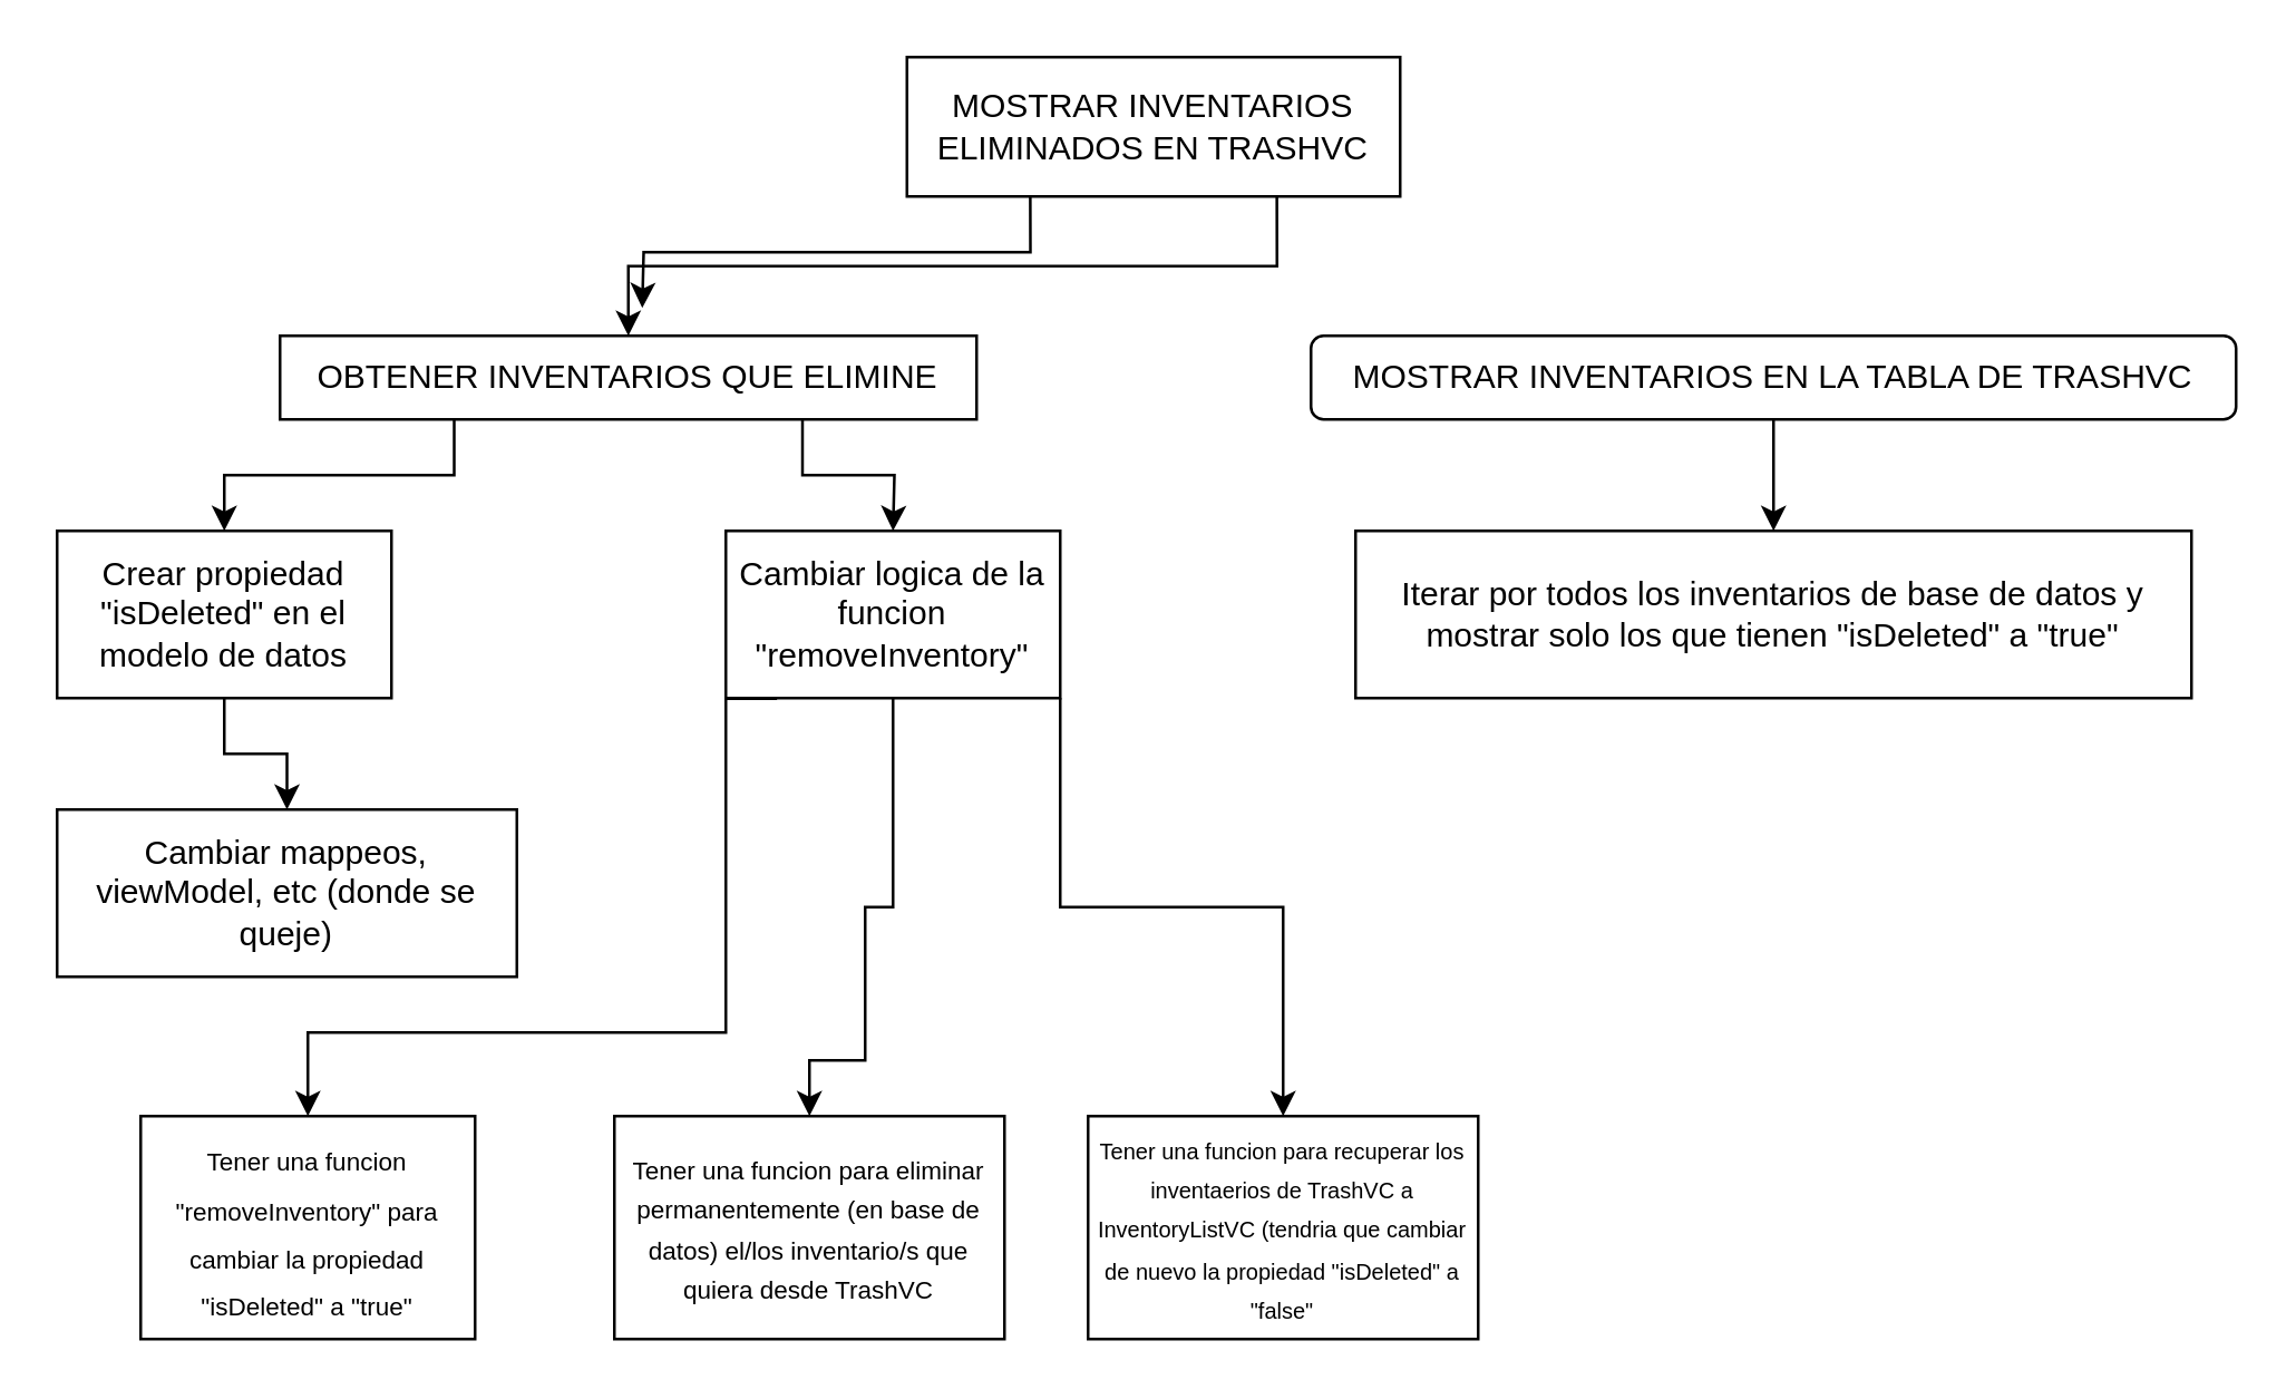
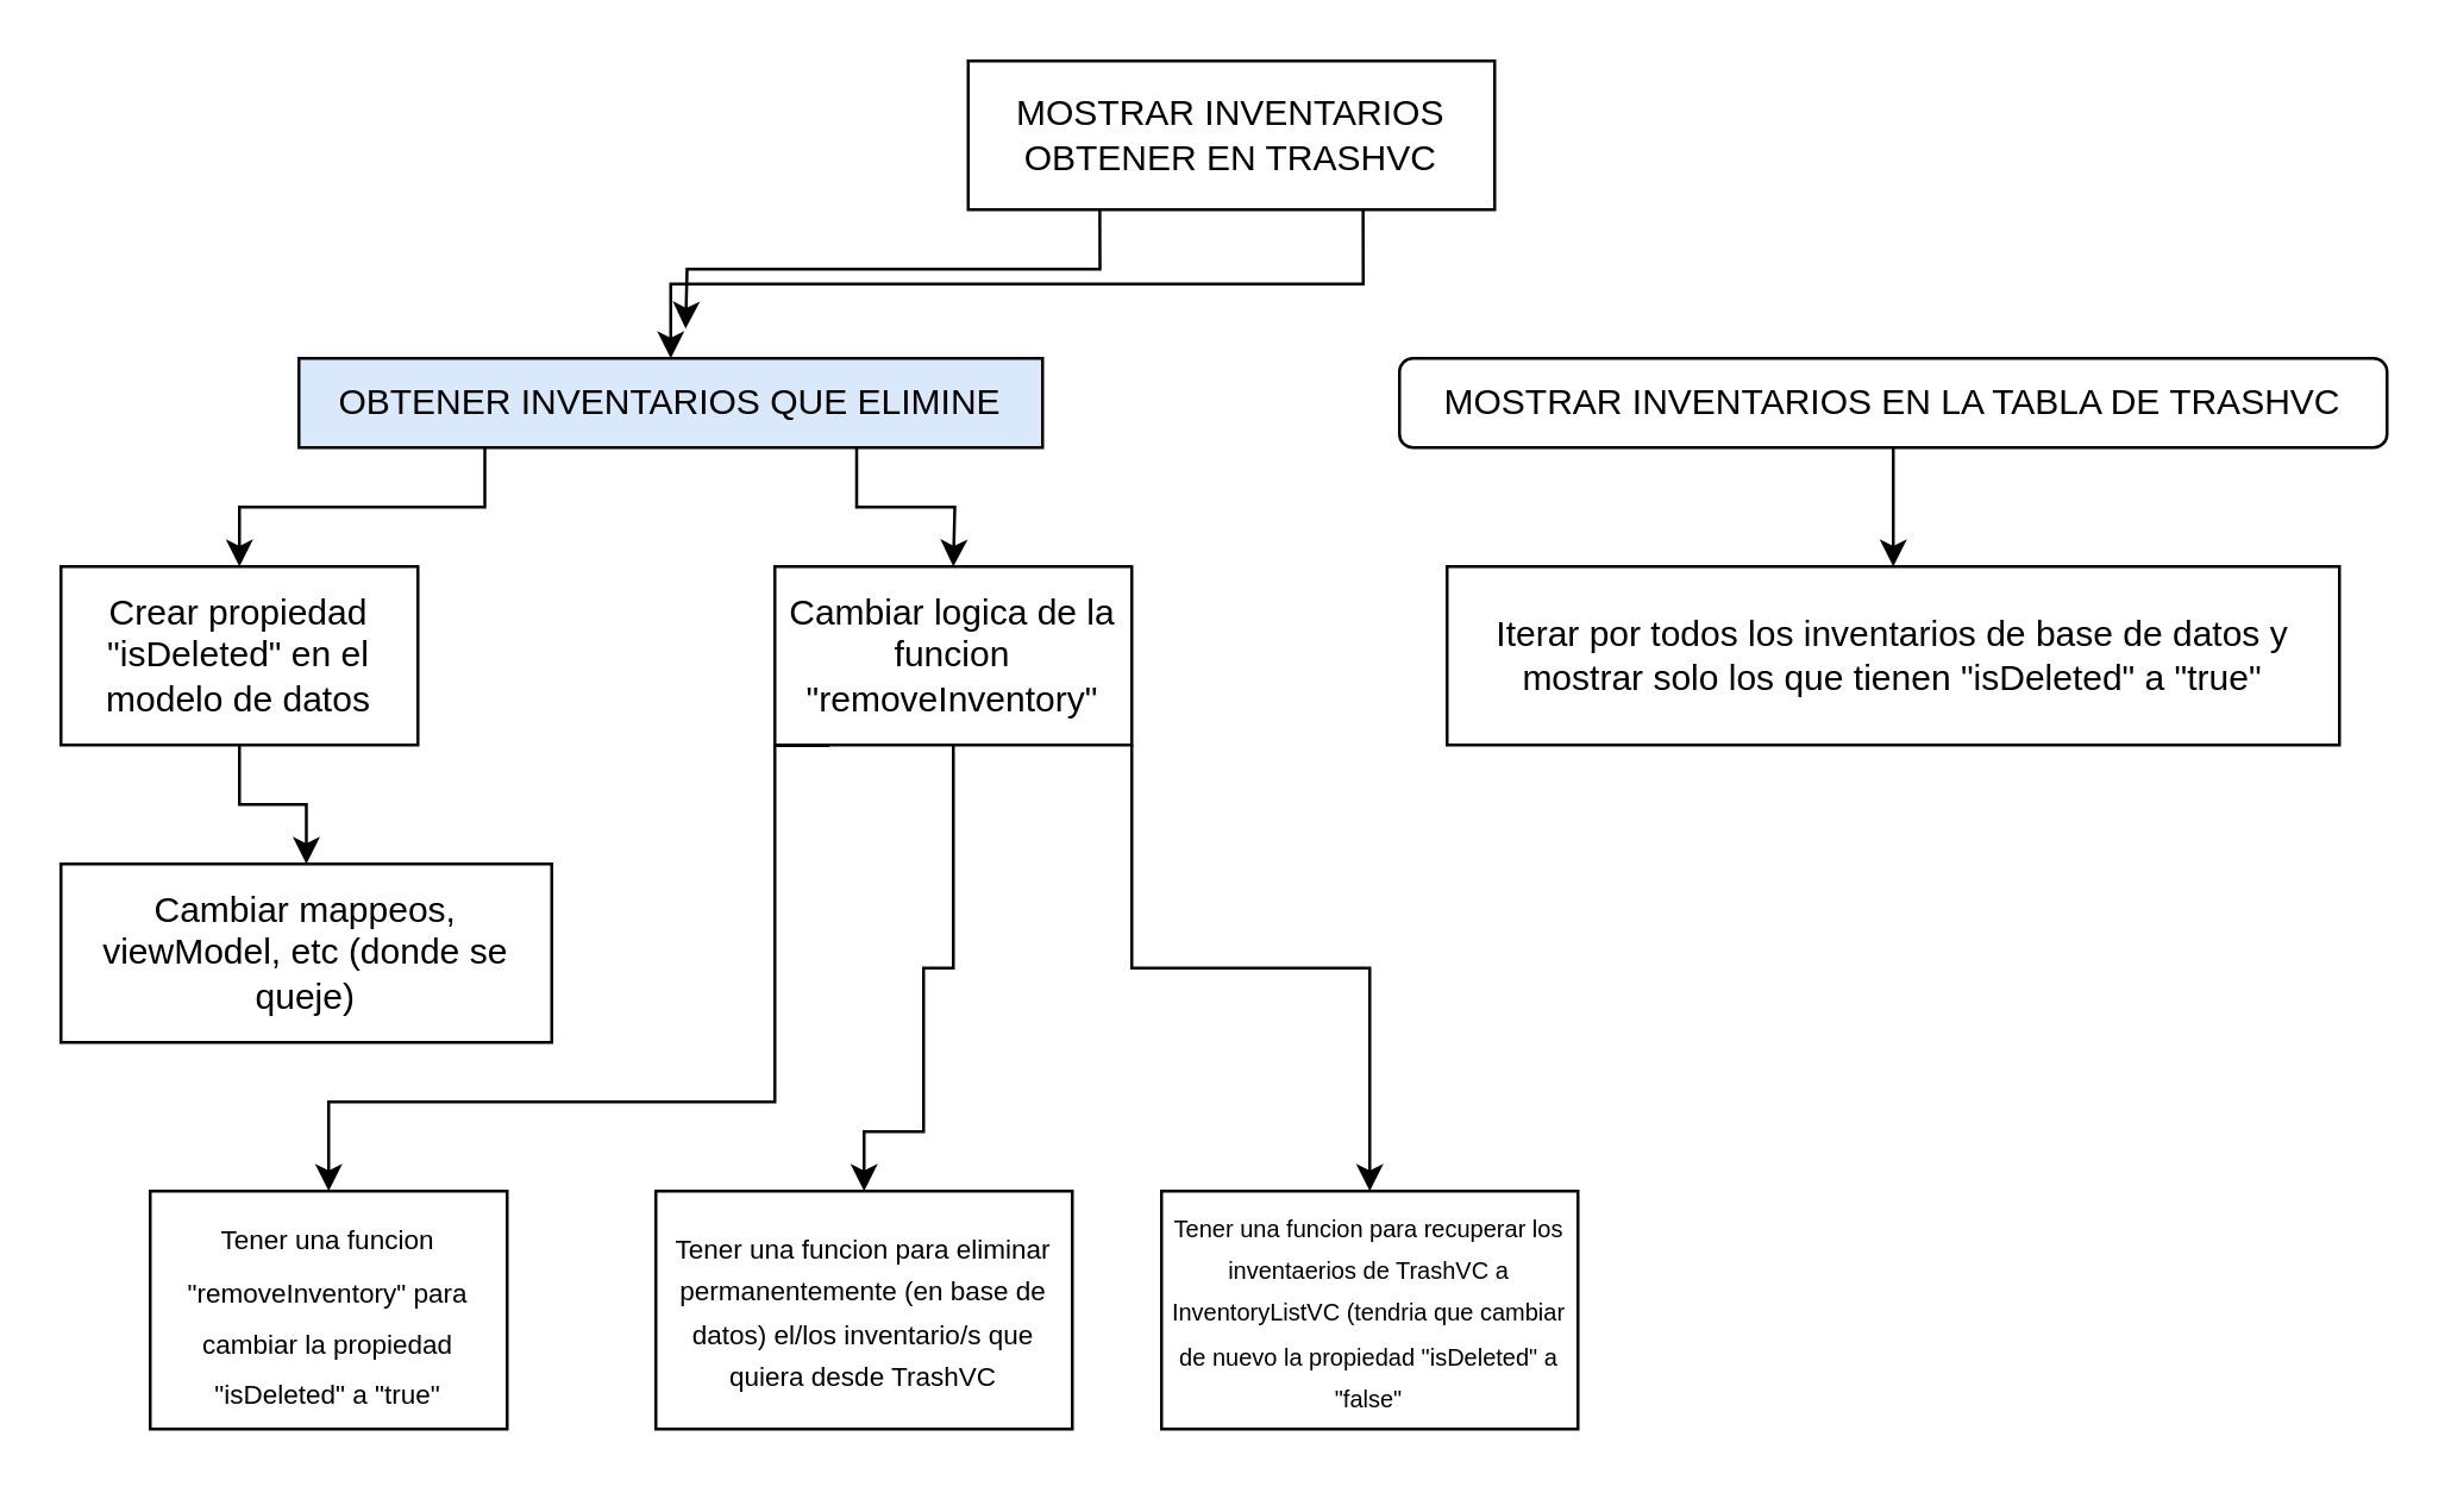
  <mxCell id="0" />
  <mxCell id="1" parent="0" />
  <mxCell id="2" style="edgeStyle=orthogonalEdgeStyle;rounded=0;orthogonalLoop=1;jettySize=auto;html=1;exitX=0.25;exitY=1;exitDx=0;exitDy=0;" edge="1" parent="1" source="4"><mxGeometry relative="1" as="geometry"><mxPoint x="230" y="110" as="targetPoint" /></mxGeometry></mxCell>
  <mxCell id="3" style="edgeStyle=orthogonalEdgeStyle;rounded=0;orthogonalLoop=1;jettySize=auto;html=1;exitX=0.75;exitY=1;exitDx=0;exitDy=0;" edge="1" parent="1" source="4" target="7"><mxGeometry relative="1" as="geometry"><mxPoint x="580" y="110" as="targetPoint" /></mxGeometry></mxCell>
- <mxCell id="4" value="MOSTRAR INVENTARIOS ELIMINADOS EN TRASHVC" style="rounded=0;whiteSpace=wrap;html=1;" vertex="1" parent="1"><mxGeometry x="325" y="20" width="177" height="50" as="geometry" /></mxCell>
+ <mxCell id="4" value="MOSTRAR INVENTARIOS OBTENER EN TRASHVC" style="rounded=0;whiteSpace=wrap;html=1;" vertex="1" parent="1"><mxGeometry x="325" y="20" width="177" height="50" as="geometry" /></mxCell>
  <mxCell id="5" style="edgeStyle=orthogonalEdgeStyle;rounded=0;orthogonalLoop=1;jettySize=auto;html=1;exitX=0.25;exitY=1;exitDx=0;exitDy=0;" edge="1" parent="1" source="7" target="9"><mxGeometry relative="1" as="geometry"><mxPoint x="80" y="190" as="targetPoint" /></mxGeometry></mxCell>
  <mxCell id="6" style="edgeStyle=orthogonalEdgeStyle;rounded=0;orthogonalLoop=1;jettySize=auto;html=1;exitX=0.75;exitY=1;exitDx=0;exitDy=0;" edge="1" parent="1" source="7"><mxGeometry relative="1" as="geometry"><mxPoint x="320" y="190" as="targetPoint" /></mxGeometry></mxCell>
- <mxCell id="7" value="OBTENER INVENTARIOS QUE ELIMINE" style="rounded=0;whiteSpace=wrap;html=1;" vertex="1" parent="1"><mxGeometry x="100" y="120" width="250" height="30" as="geometry" /></mxCell>
+ <mxCell id="7" value="OBTENER INVENTARIOS QUE ELIMINE" style="rounded=0;whiteSpace=wrap;html=1;fillColor=#dae8fc;" vertex="1" parent="1"><mxGeometry x="100" y="120" width="250" height="30" as="geometry" /></mxCell>
  <mxCell id="8" value="" style="edgeStyle=orthogonalEdgeStyle;rounded=0;orthogonalLoop=1;jettySize=auto;html=1;" edge="1" parent="1" source="9" target="10"><mxGeometry relative="1" as="geometry" /></mxCell>
  <mxCell id="9" value="Crear propiedad &quot;isDeleted&quot; en el modelo de datos" style="rounded=0;whiteSpace=wrap;html=1;" vertex="1" parent="1"><mxGeometry x="20" y="190" width="120" height="60" as="geometry" /></mxCell>
  <mxCell id="10" value="Cambiar mappeos, viewModel, etc (donde se queje)" style="rounded=0;whiteSpace=wrap;html=1;" vertex="1" parent="1"><mxGeometry x="20" y="290" width="165" height="60" as="geometry" /></mxCell>
  <mxCell id="11" style="edgeStyle=orthogonalEdgeStyle;rounded=0;orthogonalLoop=1;jettySize=auto;html=1;exitX=0.153;exitY=1.004;exitDx=0;exitDy=0;exitPerimeter=0;" edge="1" parent="1" source="14" target="15"><mxGeometry relative="1" as="geometry"><mxPoint x="240" y="340" as="targetPoint" /><mxPoint x="280" y="290" as="sourcePoint" /><Array as="points"><mxPoint x="260" y="250" /><mxPoint x="260" y="370" /><mxPoint x="110" y="370" /></Array></mxGeometry></mxCell>
  <mxCell id="12" style="edgeStyle=orthogonalEdgeStyle;rounded=0;orthogonalLoop=1;jettySize=auto;html=1;exitX=0.5;exitY=1;exitDx=0;exitDy=0;entryX=0.5;entryY=0;entryDx=0;entryDy=0;" edge="1" parent="1" source="14" target="16"><mxGeometry relative="1" as="geometry"><mxPoint x="370" y="340" as="targetPoint" /><Array as="points"><mxPoint x="320" y="325" /><mxPoint x="310" y="325" /><mxPoint x="310" y="380" /><mxPoint x="290" y="380" /></Array></mxGeometry></mxCell>
  <mxCell id="13" style="edgeStyle=orthogonalEdgeStyle;rounded=0;orthogonalLoop=1;jettySize=auto;html=1;exitX=1;exitY=1;exitDx=0;exitDy=0;" edge="1" parent="1" source="14" target="17"><mxGeometry relative="1" as="geometry"><mxPoint x="520" y="330" as="targetPoint" /></mxGeometry></mxCell>
  <mxCell id="14" value="Cambiar logica de la funcion &quot;removeInventory&quot;" style="rounded=0;whiteSpace=wrap;html=1;" vertex="1" parent="1"><mxGeometry x="260" y="190" width="120" height="60" as="geometry" /></mxCell>
  <mxCell id="15" value="&lt;sub&gt;&lt;font style=&quot;font-size: 9px;&quot;&gt;Tener una funcion &quot;removeInventory&quot; para cambiar la propiedad &quot;isDeleted&quot; a &quot;true&quot;&lt;/font&gt;&lt;/sub&gt;" style="whiteSpace=wrap;html=1;strokeColor=default;" vertex="1" parent="1"><mxGeometry x="50" y="400" width="120" height="80" as="geometry" /></mxCell>
  <mxCell id="16" value="&lt;font style=&quot;font-size: 9px;&quot;&gt;Tener una funcion para eliminar permanentemente (en base de datos) el/los inventario/s que quiera desde TrashVC&lt;/font&gt;" style="whiteSpace=wrap;html=1;" vertex="1" parent="1"><mxGeometry x="220" y="400" width="140" height="80" as="geometry" /></mxCell>
  <mxCell id="17" value="&lt;font style=&quot;font-size: 8px;&quot;&gt;Tener una funcion para recuperar los inventaerios de TrashVC a InventoryListVC (tendria que cambiar de nuevo la propiedad &quot;isDeleted&quot; a &quot;false&quot;&lt;/font&gt;" style="whiteSpace=wrap;html=1;" vertex="1" parent="1"><mxGeometry x="390" y="400" width="140" height="80" as="geometry" /></mxCell>
  <mxCell id="18" style="edgeStyle=orthogonalEdgeStyle;rounded=0;orthogonalLoop=1;jettySize=auto;html=1;exitX=0.5;exitY=1;exitDx=0;exitDy=0;" edge="1" parent="1" source="19"><mxGeometry relative="1" as="geometry"><mxPoint x="636" y="190" as="targetPoint" /></mxGeometry></mxCell>
  <mxCell id="19" value="MOSTRAR INVENTARIOS EN LA TABLA DE TRASHVC" style="whiteSpace=wrap;html=1;rounded=1;" vertex="1" parent="1"><mxGeometry x="470" y="120" width="332" height="30" as="geometry" /></mxCell>
  <mxCell id="20" value="Iterar por todos los inventarios de base de datos y mostrar solo los que tienen &quot;isDeleted&quot; a &quot;true&quot;" style="whiteSpace=wrap;html=1;" vertex="1" parent="1"><mxGeometry x="486" y="190" width="300" height="60" as="geometry" /></mxCell>
